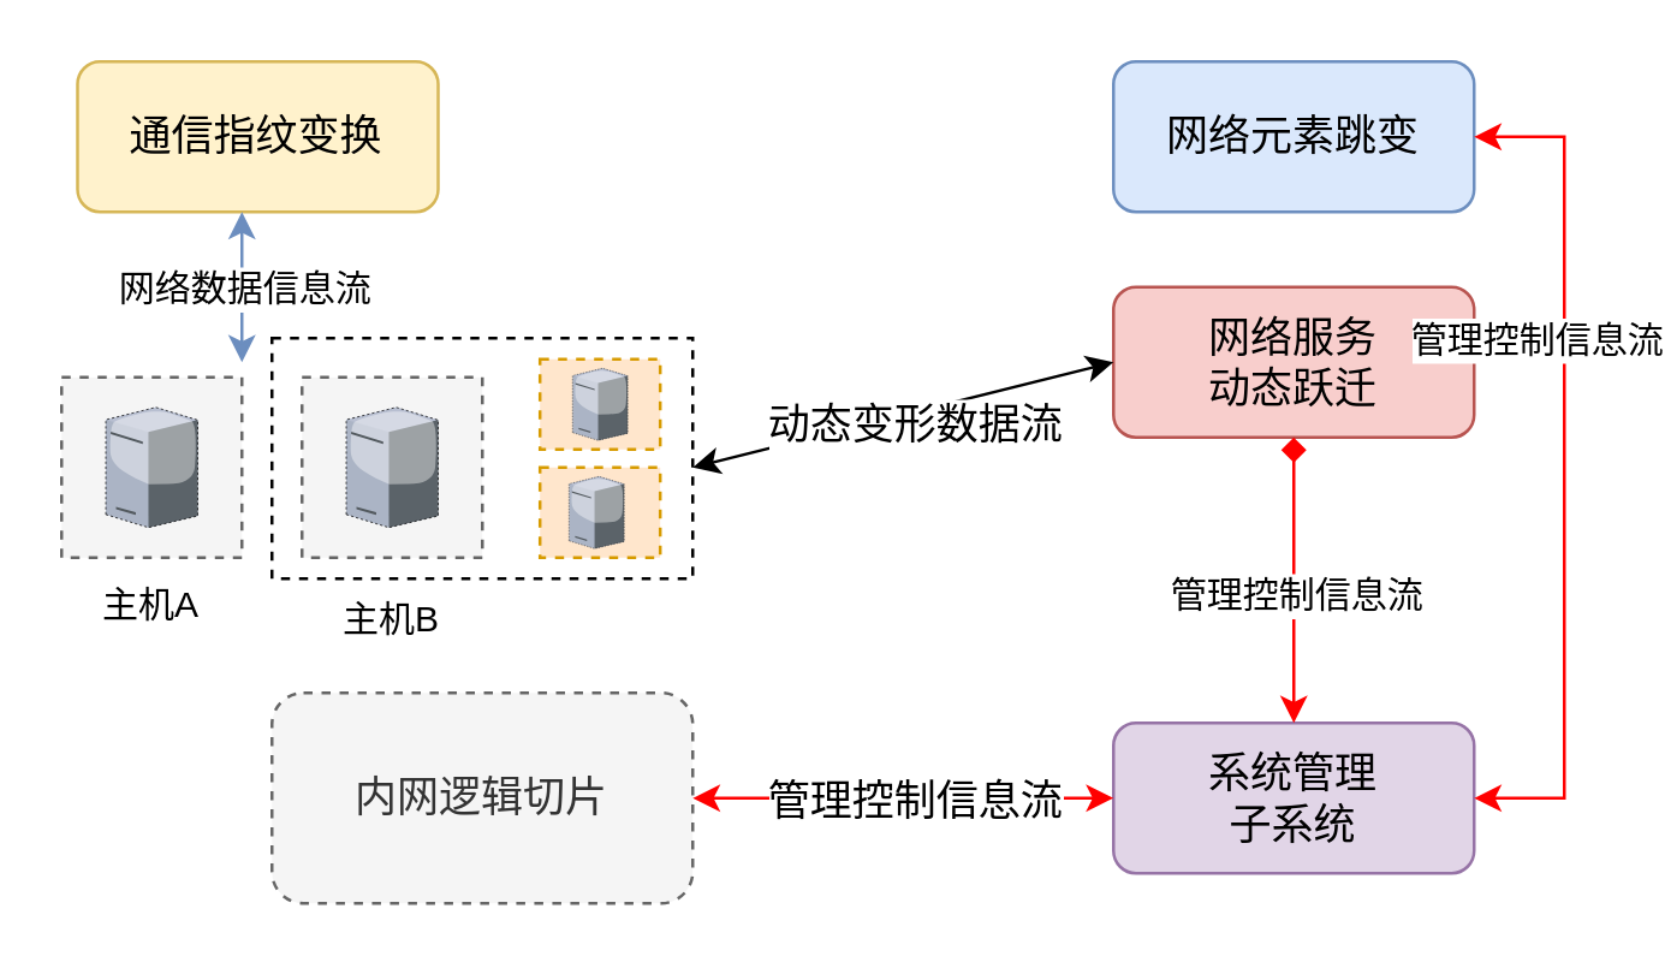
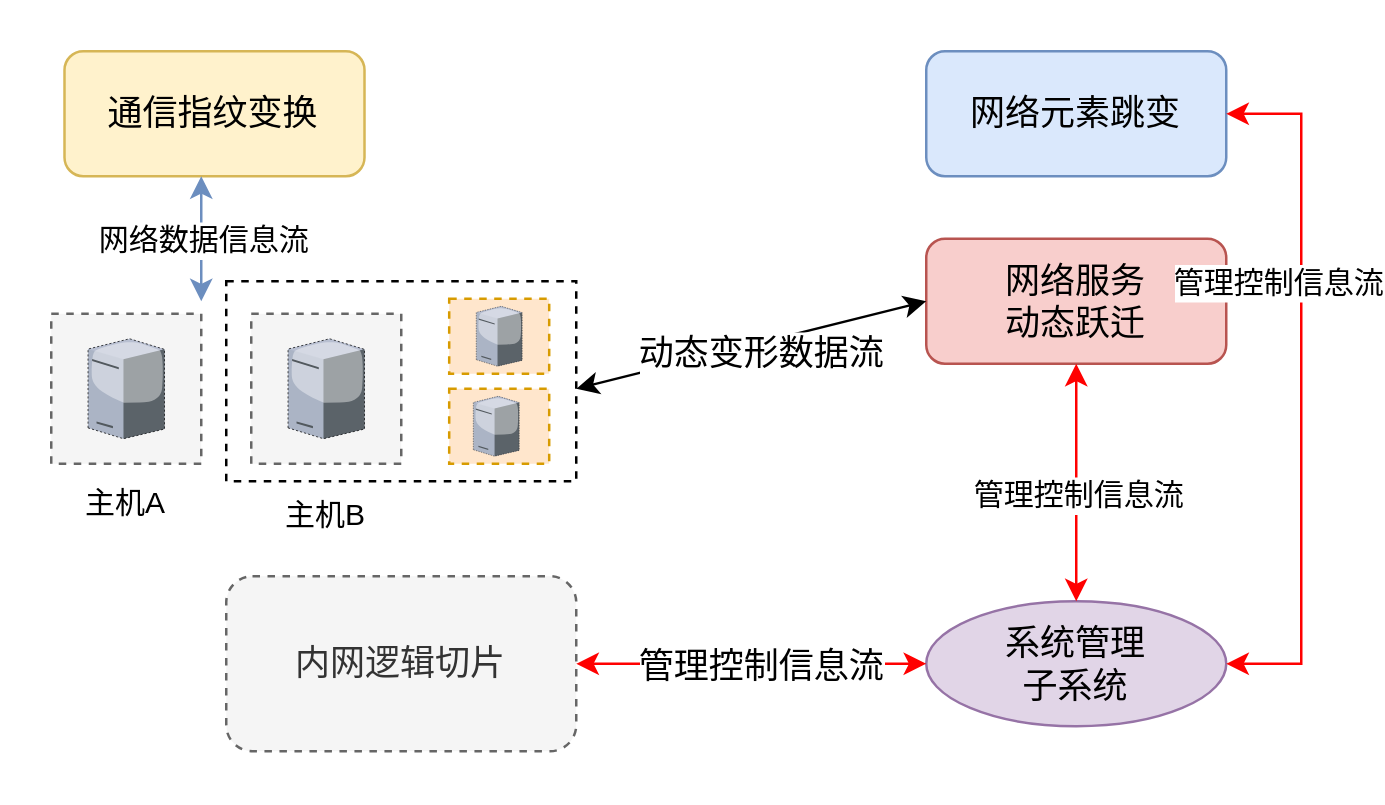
  <mxCell id="0" />
  <mxCell id="1" parent="0" />
  <mxCell id="2" value="" style="rounded=0;whiteSpace=wrap;html=1;dashed=1;fontSize=12;" vertex="1" parent="1"><mxGeometry x="90" y="112" width="140" height="80" as="geometry" /></mxCell>
  <mxCell id="3" value="&lt;font style=&quot;font-size: 14px;&quot;&gt;通信指纹变换&lt;/font&gt;" style="rounded=1;whiteSpace=wrap;html=1;fillColor=#fff2cc;strokeColor=#d6b656;" vertex="1" parent="1"><mxGeometry x="25.3" y="20" width="120" height="50" as="geometry" /></mxCell>
  <mxCell id="4" value="&lt;font style=&quot;font-size: 14px;&quot;&gt;网络元素跳变&lt;/font&gt;" style="rounded=1;whiteSpace=wrap;html=1;fillColor=#dae8fc;strokeColor=#6c8ebf;" vertex="1" parent="1"><mxGeometry x="370" y="20" width="120" height="50" as="geometry" /></mxCell>
  <mxCell id="5" value="&lt;font style=&quot;font-size: 14px;&quot;&gt;网络服务&lt;br&gt;动态跃迁&lt;/font&gt;" style="rounded=1;whiteSpace=wrap;html=1;fillColor=#f8cecc;strokeColor=#b85450;" vertex="1" parent="1"><mxGeometry x="370" y="95" width="120" height="50" as="geometry" /></mxCell>
- <mxCell id="6" value="&lt;span style=&quot;font-size: 14px;&quot;&gt;系统管理&lt;br&gt;子系统&lt;/span&gt;" style="rounded=1;whiteSpace=wrap;html=1;fillColor=#e1d5e7;strokeColor=#9673a6;" vertex="1" parent="1"><mxGeometry x="370" y="240" width="120" height="50" as="geometry" /></mxCell>
+ <mxCell id="6" value="&lt;span style=&quot;font-size: 14px;&quot;&gt;系统管理&lt;br&gt;子系统&lt;/span&gt;" style="ellipse;whiteSpace=wrap;html=1;fillColor=#e1d5e7;strokeColor=#9673a6;" vertex="1" parent="1"><mxGeometry x="370" y="240" width="120" height="50" as="geometry" /></mxCell>
  <mxCell id="7" value="&lt;span style=&quot;font-size: 14px;&quot;&gt;内网逻辑切片&lt;/span&gt;" style="rounded=1;whiteSpace=wrap;html=1;fillColor=#f5f5f5;strokeColor=#666666;dashed=1;fontColor=#333333;" vertex="1" parent="1"><mxGeometry x="90" y="230" width="140" height="70" as="geometry" /></mxCell>
  <mxCell id="8" value="" style="endArrow=classic;startArrow=classic;html=1;rounded=0;fontSize=14;entryX=0;entryY=0.5;entryDx=0;entryDy=0;exitX=1;exitY=0.5;exitDx=0;exitDy=0;strokeColor=#ff0000;" edge="1" parent="1" source="7" target="6"><mxGeometry width="50" height="50" relative="1" as="geometry"><mxPoint x="180" y="264.58" as="sourcePoint" /><mxPoint x="350" y="264.58" as="targetPoint" /></mxGeometry></mxCell>
  <mxCell id="9" value="管理控制信息流" style="edgeLabel;html=1;align=center;verticalAlign=middle;resizable=0;points=[];fontSize=14;" vertex="1" connectable="0" parent="8"><mxGeometry x="-0.182" relative="1" as="geometry"><mxPoint x="16" as="offset" /></mxGeometry></mxCell>
  <mxCell id="10" value="" style="rounded=0;whiteSpace=wrap;html=1;dashed=1;fontSize=14;fillColor=#f5f5f5;fontColor=#333333;strokeColor=#666666;" vertex="1" parent="1"><mxGeometry x="20" y="125" width="60" height="60" as="geometry" /></mxCell>
  <mxCell id="11" value="" style="verticalLabelPosition=bottom;sketch=0;aspect=fixed;html=1;verticalAlign=top;strokeColor=none;align=center;outlineConnect=0;shape=mxgraph.citrix.license_server;dashed=1;fontSize=14;" vertex="1" parent="1"><mxGeometry x="34.71" y="135" width="30.59" height="40" as="geometry" /></mxCell>
  <mxCell id="12" value="" style="rounded=0;whiteSpace=wrap;html=1;dashed=1;fontSize=14;fillColor=#f5f5f5;fontColor=#333333;strokeColor=#666666;" vertex="1" parent="1"><mxGeometry x="100" y="125" width="60" height="60" as="geometry" /></mxCell>
  <mxCell id="13" value="" style="verticalLabelPosition=bottom;sketch=0;aspect=fixed;html=1;verticalAlign=top;strokeColor=none;align=center;outlineConnect=0;shape=mxgraph.citrix.license_server;dashed=1;fontSize=14;" vertex="1" parent="1"><mxGeometry x="114.71" y="135" width="30.59" height="40" as="geometry" /></mxCell>
  <mxCell id="14" value="&lt;font style=&quot;font-size: 12px;&quot;&gt;主机A&lt;/font&gt;" style="text;html=1;strokeColor=none;fillColor=none;align=center;verticalAlign=middle;whiteSpace=wrap;rounded=0;fontSize=14;" vertex="1" parent="1"><mxGeometry x="20" y="185" width="60" height="30" as="geometry" /></mxCell>
  <mxCell id="15" value="&lt;font style=&quot;font-size: 12px;&quot;&gt;主机B&lt;/font&gt;" style="text;html=1;strokeColor=none;fillColor=none;align=center;verticalAlign=middle;whiteSpace=wrap;rounded=0;fontSize=14;" vertex="1" parent="1"><mxGeometry x="100" y="190" width="60" height="30" as="geometry" /></mxCell>
  <mxCell id="16" value="" style="rounded=0;whiteSpace=wrap;html=1;dashed=1;fontSize=14;fillColor=#ffe6cc;strokeColor=#d79b00;" vertex="1" parent="1"><mxGeometry x="179.18" y="119" width="40" height="30" as="geometry" /></mxCell>
  <mxCell id="17" value="" style="rounded=0;whiteSpace=wrap;html=1;dashed=1;fontSize=14;fillColor=#ffe6cc;strokeColor=#d79b00;" vertex="1" parent="1"><mxGeometry x="179.18" y="155" width="40" height="30" as="geometry" /></mxCell>
  <mxCell id="18" value="" style="verticalLabelPosition=bottom;sketch=0;aspect=fixed;html=1;verticalAlign=top;strokeColor=#d79b00;align=center;outlineConnect=0;shape=mxgraph.citrix.license_server;dashed=1;fontSize=14;fillColor=#ffe6cc;" vertex="1" parent="1"><mxGeometry x="190" y="122" width="18.35" height="24" as="geometry" /></mxCell>
  <mxCell id="19" value="" style="verticalLabelPosition=bottom;sketch=0;aspect=fixed;html=1;verticalAlign=top;strokeColor=#d79b00;align=center;outlineConnect=0;shape=mxgraph.citrix.license_server;dashed=1;fontSize=14;fillColor=#ffe6cc;" vertex="1" parent="1"><mxGeometry x="188.82" y="158" width="18.35" height="24" as="geometry" /></mxCell>
  <mxCell id="20" value="" style="endArrow=classic;startArrow=classic;html=1;rounded=0;fontSize=14;entryX=0;entryY=0.5;entryDx=0;entryDy=0;" edge="1" parent="1" target="5"><mxGeometry width="50" height="50" relative="1" as="geometry"><mxPoint x="230" y="155" as="sourcePoint" /><mxPoint x="350" y="154.67" as="targetPoint" /></mxGeometry></mxCell>
  <mxCell id="21" value="动态变形数据流" style="edgeLabel;html=1;align=center;verticalAlign=middle;resizable=0;points=[];fontSize=14;" vertex="1" connectable="0" parent="20"><mxGeometry x="-0.182" relative="1" as="geometry"><mxPoint x="16" as="offset" /></mxGeometry></mxCell>
  <mxCell id="22" value="" style="endArrow=classic;startArrow=classic;html=1;rounded=0;fontSize=12;fillColor=#dae8fc;strokeColor=#6c8ebf;" edge="1" parent="1"><mxGeometry width="50" height="50" relative="1" as="geometry"><mxPoint x="80" y="120" as="sourcePoint" /><mxPoint x="80" y="70" as="targetPoint" /></mxGeometry></mxCell>
  <mxCell id="23" value="网络数据信息流" style="edgeLabel;html=1;align=center;verticalAlign=middle;resizable=0;points=[];fontSize=12;" vertex="1" connectable="0" parent="22"><mxGeometry x="-0.36" y="1" relative="1" as="geometry"><mxPoint x="1" y="-9" as="offset" /></mxGeometry></mxCell>
- <mxCell id="24" value="" style="endArrow=diamond;startArrow=classic;html=1;rounded=0;strokeColor=#ff0000;fontSize=12;entryX=0.5;entryY=1;entryDx=0;entryDy=0;exitX=0.5;exitY=0;exitDx=0;exitDy=0;" edge="1" parent="1" source="6" target="5"><mxGeometry width="50" height="50" relative="1" as="geometry"><mxPoint x="390" y="230" as="sourcePoint" /><mxPoint x="440" y="180" as="targetPoint" /></mxGeometry></mxCell>
+ <mxCell id="24" value="" style="endArrow=classic;startArrow=classic;html=1;rounded=0;strokeColor=#ff0000;fontSize=12;entryX=0.5;entryY=1;entryDx=0;entryDy=0;exitX=0.5;exitY=0;exitDx=0;exitDy=0;" edge="1" parent="1" source="6" target="5"><mxGeometry width="50" height="50" relative="1" as="geometry"><mxPoint x="390" y="230" as="sourcePoint" /><mxPoint x="440" y="180" as="targetPoint" /></mxGeometry></mxCell>
  <mxCell id="25" value="管理控制信息流" style="edgeLabel;html=1;align=center;verticalAlign=middle;resizable=0;points=[];fontSize=12;" vertex="1" connectable="0" parent="24"><mxGeometry x="-0.391" relative="1" as="geometry"><mxPoint y="-14" as="offset" /></mxGeometry></mxCell>
  <mxCell id="26" value="" style="endArrow=classic;startArrow=classic;html=1;rounded=0;strokeColor=#ff0000;fontSize=12;exitX=1;exitY=0.5;exitDx=0;exitDy=0;entryX=1;entryY=0.5;entryDx=0;entryDy=0;edgeStyle=orthogonalEdgeStyle;" edge="1" parent="1" source="6" target="4"><mxGeometry width="50" height="50" relative="1" as="geometry"><mxPoint x="520" y="270" as="sourcePoint" /><mxPoint x="570" y="220" as="targetPoint" /><Array as="points"><mxPoint x="520" y="265" /><mxPoint x="520" y="45" /></Array></mxGeometry></mxCell>
  <mxCell id="27" value="管理控制信息流" style="edgeLabel;html=1;align=center;verticalAlign=middle;resizable=0;points=[];fontSize=12;" vertex="1" connectable="0" parent="26"><mxGeometry x="-0.142" relative="1" as="geometry"><mxPoint x="-10" y="-63" as="offset" /></mxGeometry></mxCell>
